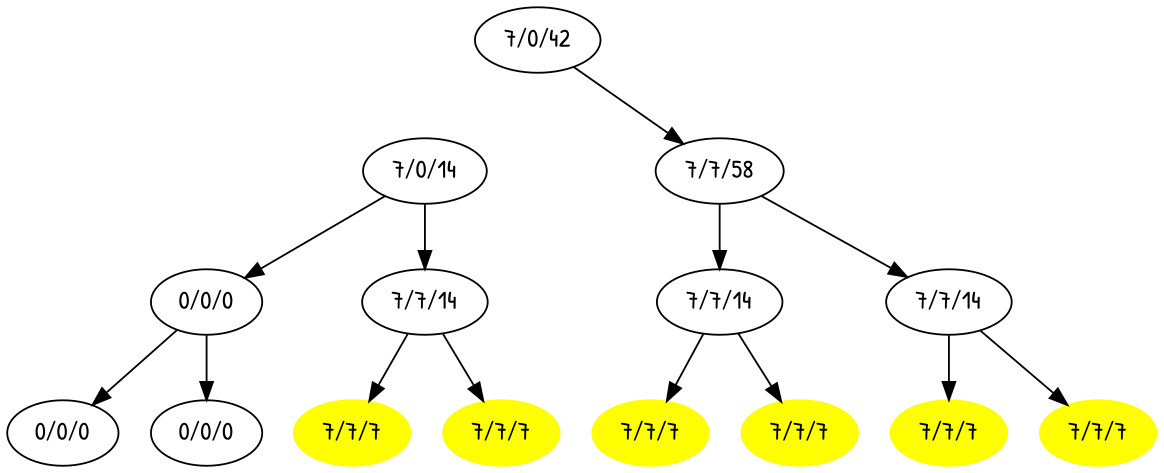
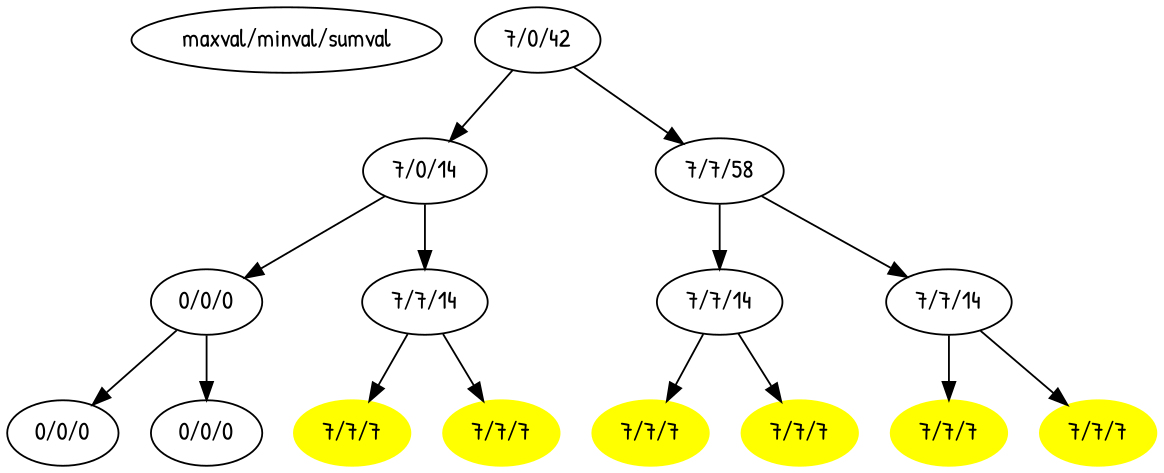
  digraph {
    fontname="Patrick Hand"
    node [fontname="Patrick Hand"]
    edge [fontname="Patrick Hand"]
+   n1 [label="maxval/minval/sumval"]
    n2 [label="7/0/42"]
    n3 [label="7/0/14"]
    n4 [label="7/7/58"]
    n5 [label="0/0/0"]
    n6 [label="7/7/14"]
    n7 [label="7/7/14"]
    n8 [label="7/7/14"]
    n9 [label="0/0/0"]
    n10 [label="0/0/0"]
    n11 [color=yellow label="7/7/7" style=filled]
    n12 [color=yellow label="7/7/7" style=filled]
    n13 [color=yellow label="7/7/7" style=filled]
    n14 [color=yellow label="7/7/7" style=filled]
    n15 [color=yellow label="7/7/7" style=filled]
    n16 [color=yellow label="7/7/7" style=filled]
+   n2 -> n3
    n2 -> n4
    n3 -> n5
    n3 -> n6
    n4 -> n7
    n4 -> n8
    n5 -> n9
    n5 -> n10
    n6 -> n11
    n6 -> n12
    n7 -> n13
    n7 -> n14
    n8 -> n15
    n8 -> n16
  }
